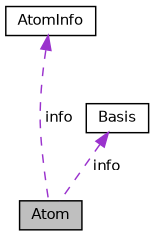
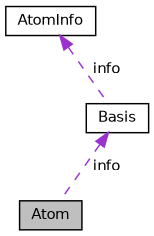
  digraph {
    node [color=black fillcolor=white fontname=Helvetica fontsize=10 shape=record style=filled]
    edge [color=darkorchid3 dir=back fontname=Helvetica fontsize=10 labelfontname=Helvetica labelfontsize=10 style=dashed]
    n1 [fillcolor=grey75 fontcolor=black height=0.2 label=Atom width=0.4]
    n2 [height=0.2 label=AtomInfo width=0.4]
    n3 [height=0.2 label=Basis width=0.4]
-   n2 -> n1 [label=" info"]
+   n2 -> n3 [label=" info"]
    n3 -> n1 [label=" info"]
  }
